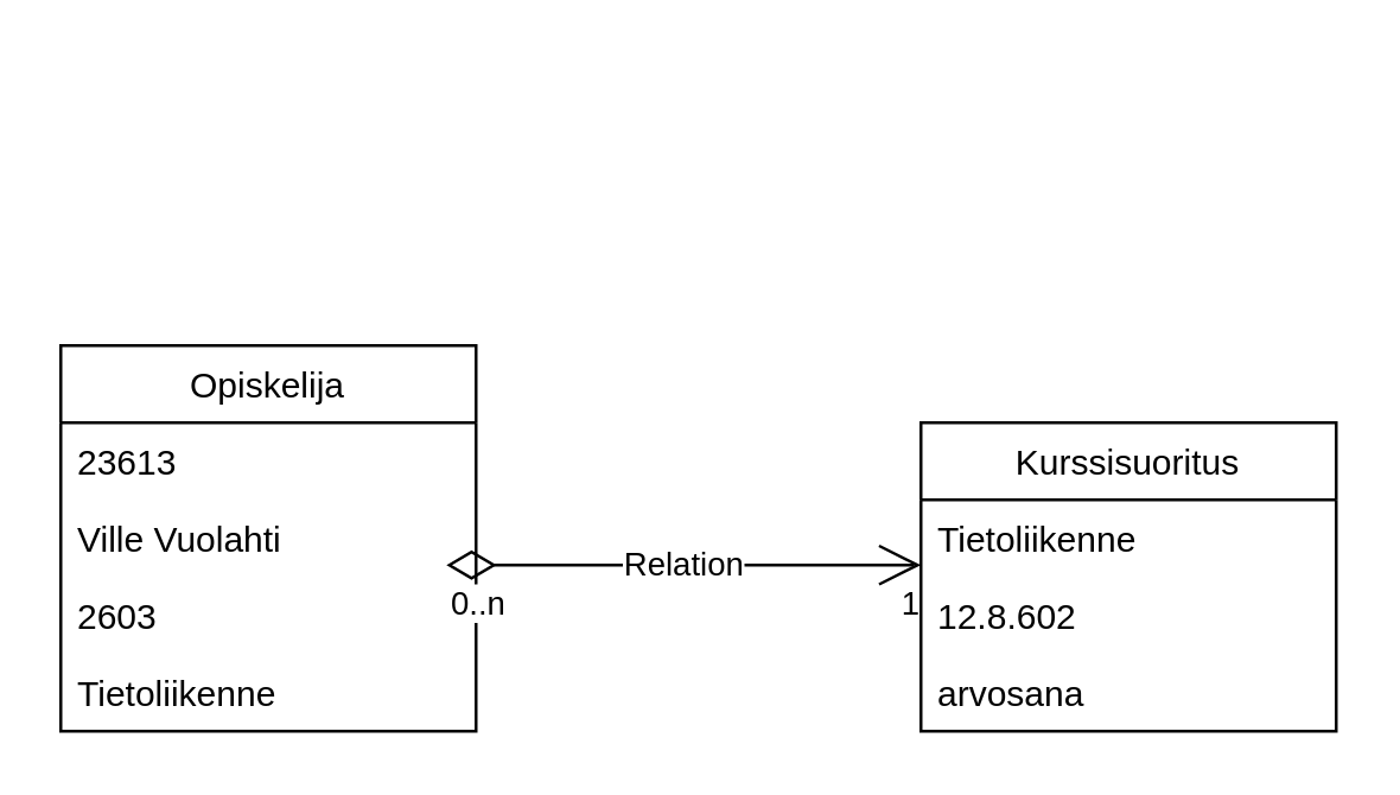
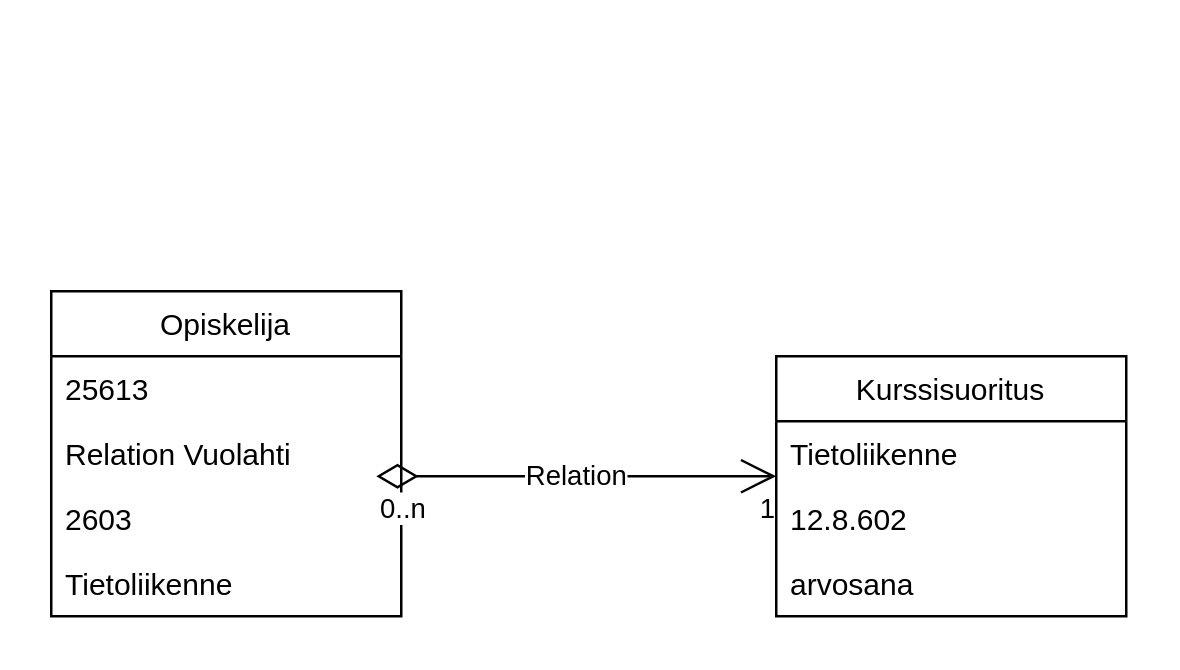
  <mxCell id="0" />
  <mxCell id="1" parent="0" />
  <mxCell id="2" style="edgeStyle=orthogonalEdgeStyle;rounded=0;orthogonalLoop=1;jettySize=auto;html=1;" edge="1" parent="1"><mxGeometry relative="1" as="geometry"><mxPoint x="224" y="20" as="targetPoint" /><mxPoint x="224" y="20" as="sourcePoint" /></mxGeometry></mxCell>
  <mxCell id="3" value="Opiskelija" style="swimlane;fontStyle=0;childLayout=stackLayout;horizontal=1;startSize=26;fillColor=none;horizontalStack=0;resizeParent=1;resizeParentMax=0;resizeLast=0;collapsible=1;marginBottom=0;" vertex="1" parent="1"><mxGeometry x="20" y="116" width="140" height="130" as="geometry" /></mxCell>
- <mxCell id="4" value="23613" style="text;strokeColor=none;fillColor=none;align=left;verticalAlign=top;spacingLeft=4;spacingRight=4;overflow=hidden;rotatable=0;points=[[0,0.5],[1,0.5]];portConstraint=eastwest;" vertex="1" parent="3"><mxGeometry y="26" width="140" height="26" as="geometry" /></mxCell>
- <mxCell id="5" value="Ville Vuolahti " style="text;strokeColor=none;fillColor=none;align=left;verticalAlign=top;spacingLeft=4;spacingRight=4;overflow=hidden;rotatable=0;points=[[0,0.5],[1,0.5]];portConstraint=eastwest;" vertex="1" parent="3"><mxGeometry y="52" width="140" height="26" as="geometry" /></mxCell>
+ <mxCell id="4" value="25613" style="text;strokeColor=none;fillColor=none;align=left;verticalAlign=top;spacingLeft=4;spacingRight=4;overflow=hidden;rotatable=0;points=[[0,0.5],[1,0.5]];portConstraint=eastwest;" vertex="1" parent="3"><mxGeometry y="26" width="140" height="26" as="geometry" /></mxCell>
+ <mxCell id="5" value="Relation Vuolahti " style="text;strokeColor=none;fillColor=none;align=left;verticalAlign=top;spacingLeft=4;spacingRight=4;overflow=hidden;rotatable=0;points=[[0,0.5],[1,0.5]];portConstraint=eastwest;" vertex="1" parent="3"><mxGeometry y="52" width="140" height="26" as="geometry" /></mxCell>
  <mxCell id="6" value="Relation" style="endArrow=open;html=1;endSize=12;startArrow=diamondThin;startSize=14;startFill=0;edgeStyle=orthogonalEdgeStyle;" edge="1" parent="3"><mxGeometry relative="1" as="geometry"><mxPoint x="130" y="74" as="sourcePoint" /><mxPoint x="290" y="74" as="targetPoint" /></mxGeometry></mxCell>
  <mxCell id="7" value="0..n" style="edgeLabel;resizable=0;html=1;align=left;verticalAlign=top;" connectable="0" vertex="1" parent="6"><mxGeometry x="-1" relative="1" as="geometry" /></mxCell>
  <mxCell id="8" value="1" style="edgeLabel;resizable=0;html=1;align=right;verticalAlign=top;" connectable="0" vertex="1" parent="6"><mxGeometry x="1" relative="1" as="geometry" /></mxCell>
  <mxCell id="9" value="2603" style="text;strokeColor=none;fillColor=none;align=left;verticalAlign=top;spacingLeft=4;spacingRight=4;overflow=hidden;rotatable=0;points=[[0,0.5],[1,0.5]];portConstraint=eastwest;" vertex="1" parent="3"><mxGeometry y="78" width="140" height="26" as="geometry" /></mxCell>
  <mxCell id="10" value="Tietoliikenne" style="text;strokeColor=none;fillColor=none;align=left;verticalAlign=top;spacingLeft=4;spacingRight=4;overflow=hidden;rotatable=0;points=[[0,0.5],[1,0.5]];portConstraint=eastwest;" vertex="1" parent="3"><mxGeometry y="104" width="140" height="26" as="geometry" /></mxCell>
  <mxCell id="11" value="Kurssisuoritus" style="swimlane;fontStyle=0;childLayout=stackLayout;horizontal=1;startSize=26;fillColor=none;horizontalStack=0;resizeParent=1;resizeParentMax=0;resizeLast=0;collapsible=1;marginBottom=0;" vertex="1" parent="1"><mxGeometry x="310" y="142" width="140" height="104" as="geometry" /></mxCell>
  <mxCell id="12" value="Tietoliikenne" style="text;strokeColor=none;fillColor=none;align=left;verticalAlign=top;spacingLeft=4;spacingRight=4;overflow=hidden;rotatable=0;points=[[0,0.5],[1,0.5]];portConstraint=eastwest;" vertex="1" parent="11"><mxGeometry y="26" width="140" height="26" as="geometry" /></mxCell>
  <mxCell id="13" value="12.8.602" style="text;strokeColor=none;fillColor=none;align=left;verticalAlign=top;spacingLeft=4;spacingRight=4;overflow=hidden;rotatable=0;points=[[0,0.5],[1,0.5]];portConstraint=eastwest;" vertex="1" parent="11"><mxGeometry y="52" width="140" height="26" as="geometry" /></mxCell>
  <mxCell id="14" value="arvosana" style="text;strokeColor=none;fillColor=none;align=left;verticalAlign=top;spacingLeft=4;spacingRight=4;overflow=hidden;rotatable=0;points=[[0,0.5],[1,0.5]];portConstraint=eastwest;" vertex="1" parent="11"><mxGeometry y="78" width="140" height="26" as="geometry" /></mxCell>
